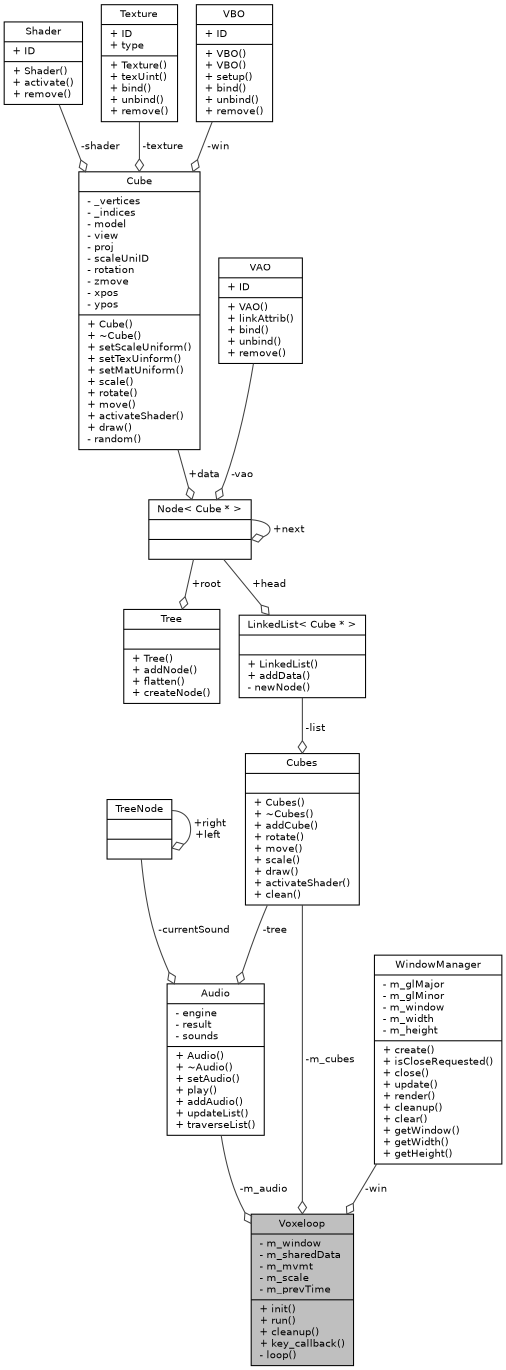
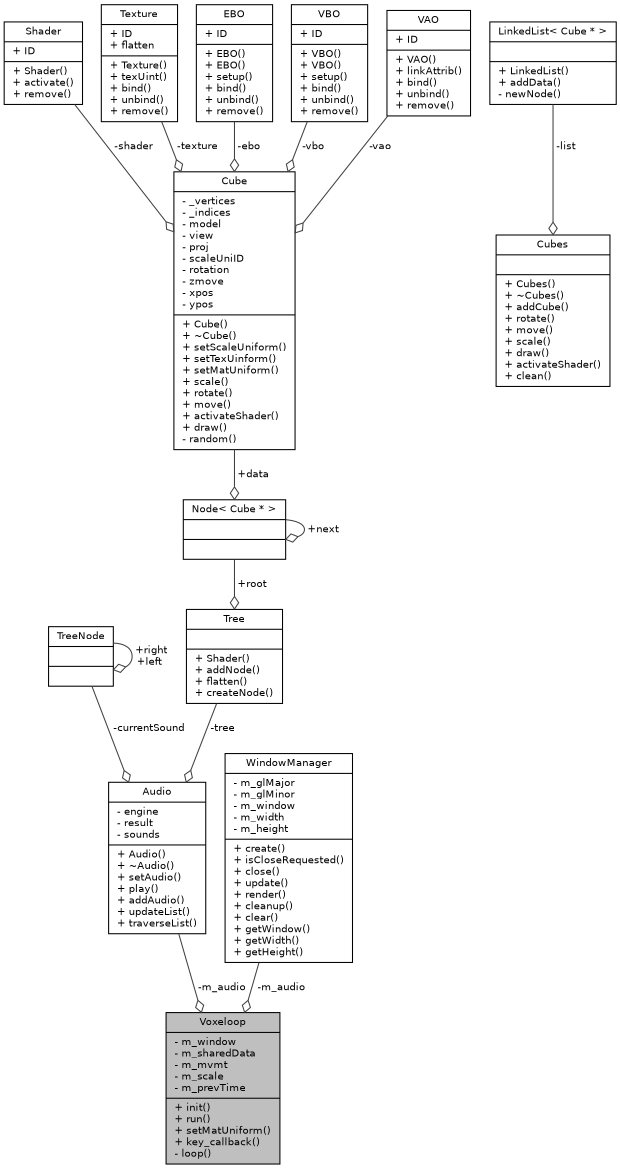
  digraph {
    node [color=black fillcolor=white fontname=Helvetica fontsize=10 shape=record style=filled]
    edge [arrowhead=odiamond color=grey25 fontname=Helvetica fontsize=10 labelfontname=Helvetica labelfontsize=10 style=solid]
-   n1 [fillcolor=grey75 fontcolor=black height=0.2 label="{Voxeloop\n|- m_window\l- m_sharedData\l- m_mvmt\l- m_scale\l- m_prevTime\l|+ init()\l+ run()\l+ cleanup()\l+ key_callback()\l- loop()\l}" width=0.4]
+   n1 [fillcolor=grey75 fontcolor=black height=0.2 label="{Voxeloop\n|- m_window\l- m_sharedData\l- m_mvmt\l- m_scale\l- m_prevTime\l|+ init()\l+ run()\l+ setMatUniform()\l+ key_callback()\l- loop()\l}" width=0.4]
    n2 [height=0.2 label="{Audio\n|- engine\l- result\l- sounds\l|+ Audio()\l+ ~Audio()\l+ setAudio()\l+ play()\l+ addAudio()\l+ updateList()\l+ traverseList()\l}" width=0.4]
    n3 [height=0.2 label="{TreeNode\n||}" width=0.4]
-   n4 [height=0.2 label="{Tree\n||+ Tree()\l+ addNode()\l+ flatten()\l+ createNode()\l}" width=0.4]
+   n4 [height=0.2 label="{Tree\n||+ Shader()\l+ addNode()\l+ flatten()\l+ createNode()\l}" width=0.4]
    n5 [height=0.2 label="{WindowManager\n|- m_glMajor\l- m_glMinor\l- m_window\l- m_width\l- m_height\l|+ create()\l+ isCloseRequested()\l+ close()\l+ update()\l+ render()\l+ cleanup()\l+ clear()\l+ getWindow()\l+ getWidth()\l+ getHeight()\l}" width=0.4]
    n6 [height=0.2 label="{Cubes\n||+ Cubes()\l+ ~Cubes()\l+ addCube()\l+ rotate()\l+ move()\l+ scale()\l+ draw()\l+ activateShader()\l+ clean()\l}" width=0.4]
    n7 [height=0.2 label="{LinkedList\< Cube * \>\n||+ LinkedList()\l+ addData()\l- newNode()\l}" width=0.4]
    n8 [height=0.2 label="{Node\< Cube * \>\n||}" width=0.4]
    n9 [height=0.2 label="{Cube\n|- _vertices\l- _indices\l- model\l- view\l- proj\l- scaleUniID\l- rotation\l- zmove\l- xpos\l- ypos\l|+ Cube()\l+ ~Cube()\l+ setScaleUniform()\l+ setTexUinform()\l+ setMatUniform()\l+ scale()\l+ rotate()\l+ move()\l+ activateShader()\l+ draw()\l- random()\l}" width=0.4]
    n10 [height=0.2 label="{Shader\n|+ ID\l|+ Shader()\l+ activate()\l+ remove()\l}" width=0.4]
-   n11 [height=0.2 label="{Texture\n|+ ID\l+ type\l|+ Texture()\l+ texUint()\l+ bind()\l+ unbind()\l+ remove()\l}" width=0.4]
+   n11 [height=0.2 label="{Texture\n|+ ID\l+ flatten\l|+ Texture()\l+ texUint()\l+ bind()\l+ unbind()\l+ remove()\l}" width=0.4]
+   n12 [height=0.2 label="{EBO\n|+ ID\l|+ EBO()\l+ EBO()\l+ setup()\l+ bind()\l+ unbind()\l+ remove()\l}" width=0.4]
    n13 [height=0.2 label="{VBO\n|+ ID\l|+ VBO()\l+ VBO()\l+ setup()\l+ bind()\l+ unbind()\l+ remove()\l}" width=0.4]
    n14 [height=0.2 label="{VAO\n|+ ID\l|+ VAO()\l+ linkAttrib()\l+ bind()\l+ unbind()\l+ remove()\l}" width=0.4]
    n2 -> n1 [label=" -m_audio"]
    n3 -> n2 [label=" -currentSound"]
    n3 -> n3 [label=" +right\n+left"]
-   n6 -> n2 [label=" -tree"]
-   n5 -> n1 [label=" -win"]
-   n6 -> n1 [label=" -m_cubes"]
+   n4 -> n2 [label=" -tree"]
+   n5 -> n1 [label=" -m_audio"]
    n7 -> n6 [label=" -list"]
    n8 -> n4 [label=" +root"]
-   n8 -> n7 [label=" +head"]
    n8 -> n8 [label=" +next"]
    n9 -> n8 [label=" +data"]
    n10 -> n9 [label=" -shader"]
    n11 -> n9 [label=" -texture"]
-   n13 -> n9 [label=" -win"]
-   n14 -> n8 [label=" -vao"]
+   n12 -> n9 [label=" -ebo"]
+   n13 -> n9 [label=" -vbo"]
+   n14 -> n9 [label=" -vao"]
  }
